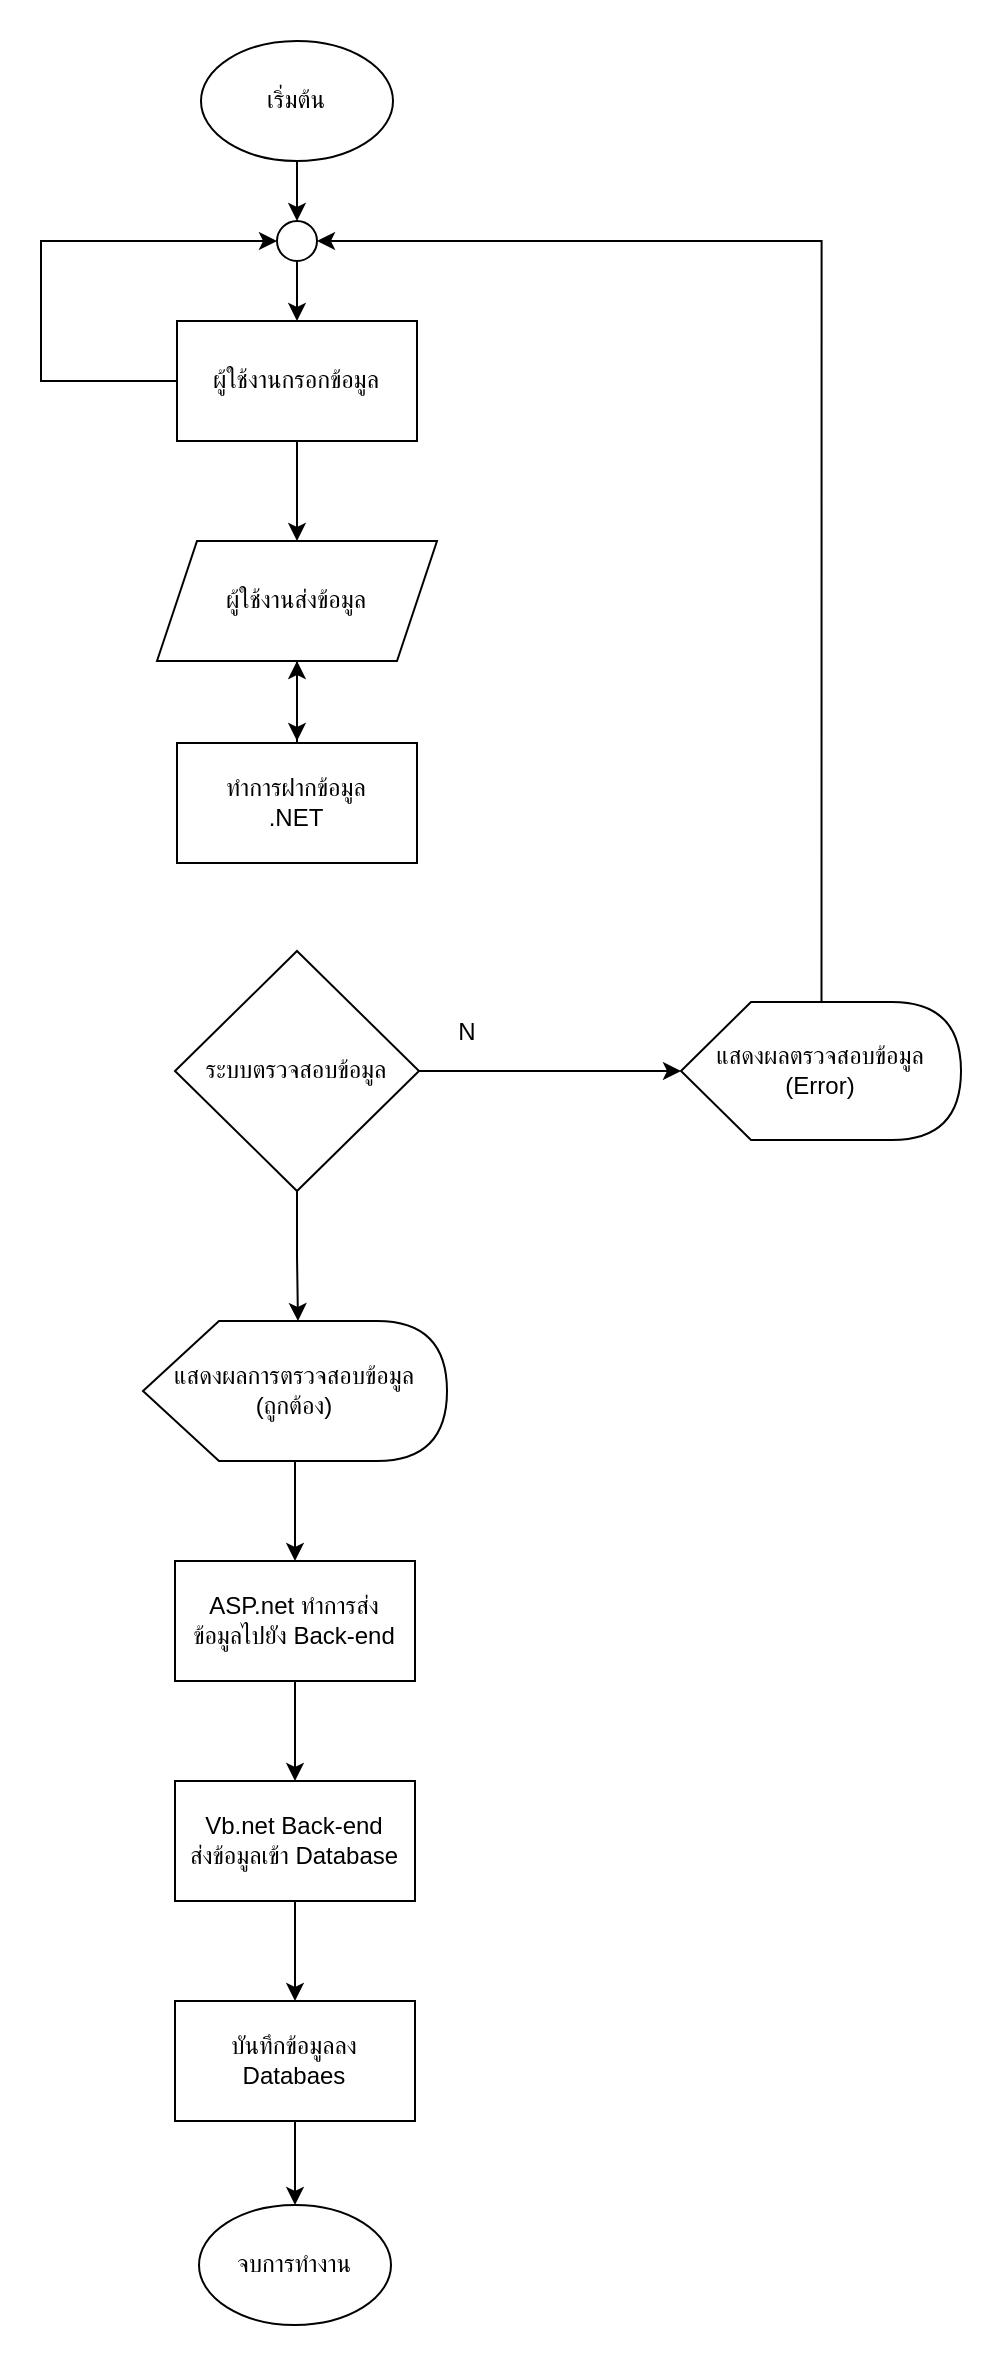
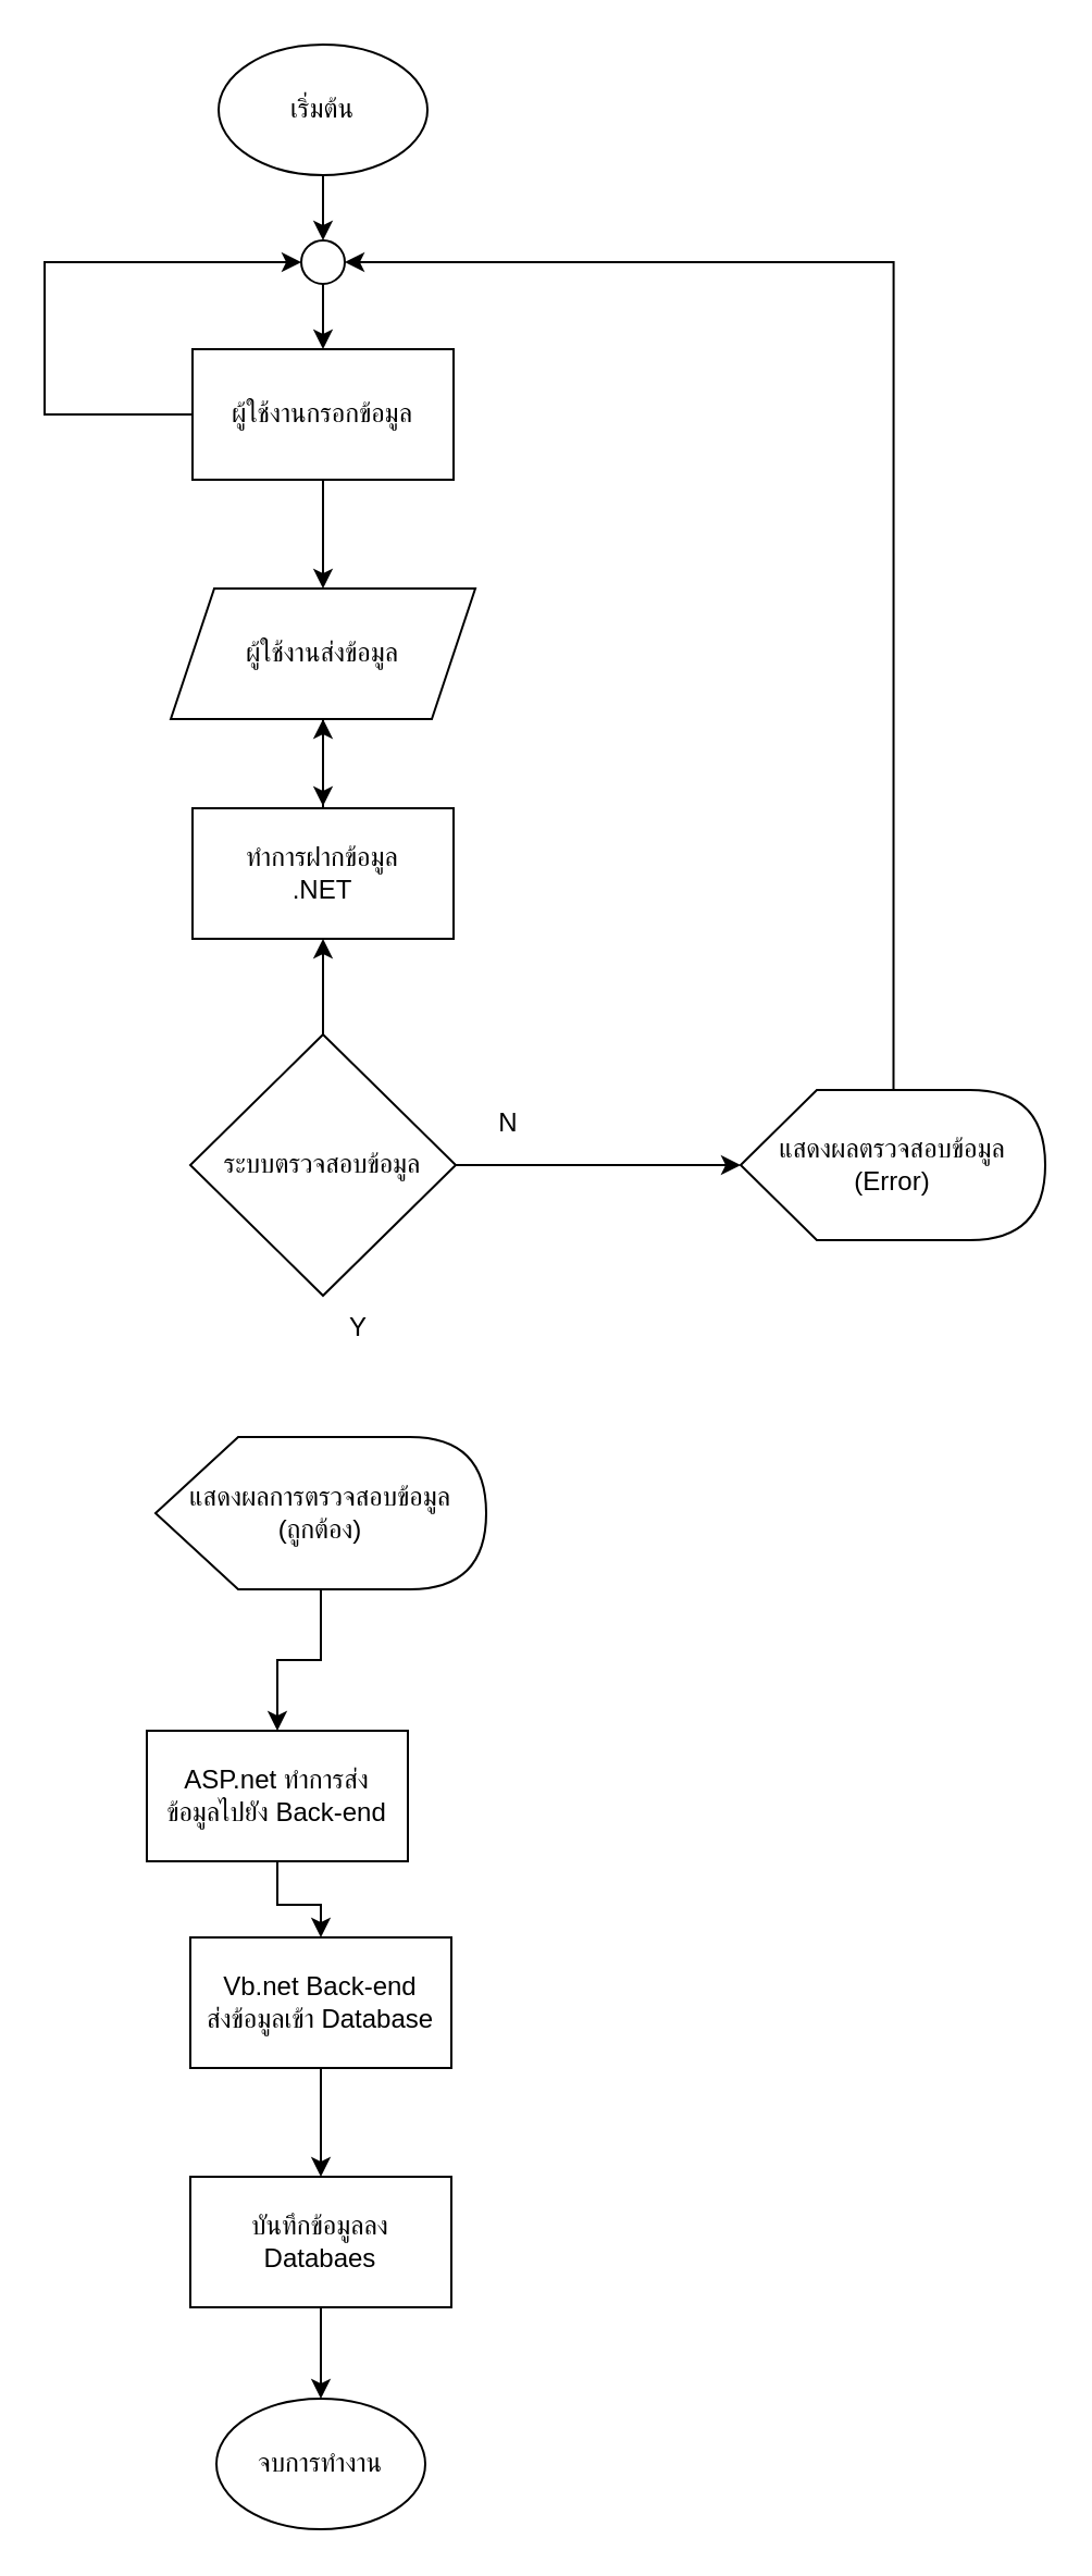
  <mxCell id="0" />
  <mxCell id="1" parent="0" />
  <mxCell id="2" style="edgeStyle=orthogonalEdgeStyle;rounded=0;orthogonalLoop=1;jettySize=auto;html=1;entryX=0.5;entryY=0;entryDx=0;entryDy=0;" edge="1" parent="1" source="3" target="5"><mxGeometry relative="1" as="geometry" /></mxCell>
  <mxCell id="3" value="เริ่มต้น" style="ellipse;whiteSpace=wrap;html=1;" vertex="1" parent="1"><mxGeometry x="100" y="20" width="96" height="60" as="geometry" /></mxCell>
  <mxCell id="4" style="edgeStyle=orthogonalEdgeStyle;rounded=0;orthogonalLoop=1;jettySize=auto;html=1;entryX=0.5;entryY=0;entryDx=0;entryDy=0;" edge="1" parent="1" source="5" target="8"><mxGeometry relative="1" as="geometry" /></mxCell>
  <mxCell id="5" value="" style="ellipse;whiteSpace=wrap;html=1;aspect=fixed;" vertex="1" parent="1"><mxGeometry x="138" y="110" width="20" height="20" as="geometry" /></mxCell>
  <mxCell id="6" style="edgeStyle=orthogonalEdgeStyle;rounded=0;orthogonalLoop=1;jettySize=auto;html=1;entryX=0.5;entryY=0;entryDx=0;entryDy=0;" edge="1" parent="1" source="8" target="10"><mxGeometry relative="1" as="geometry" /></mxCell>
  <mxCell id="7" style="edgeStyle=orthogonalEdgeStyle;rounded=0;orthogonalLoop=1;jettySize=auto;html=1;entryX=0;entryY=0.5;entryDx=0;entryDy=0;" edge="1" parent="1" source="8" target="5"><mxGeometry relative="1" as="geometry"><mxPoint x="20" y="110" as="targetPoint" /><Array as="points"><mxPoint x="20" y="190" /><mxPoint x="20" y="120" /></Array></mxGeometry></mxCell>
  <mxCell id="8" value="ผู้ใช้งานกรอกข้อมูล" style="rounded=0;whiteSpace=wrap;html=1;" vertex="1" parent="1"><mxGeometry x="88" y="160" width="120" height="60" as="geometry" /></mxCell>
  <mxCell id="9" style="edgeStyle=orthogonalEdgeStyle;rounded=0;orthogonalLoop=1;jettySize=auto;html=1;" edge="1" parent="1" source="10"><mxGeometry relative="1" as="geometry"><mxPoint x="148" y="370" as="targetPoint" /></mxGeometry></mxCell>
  <mxCell id="10" value="ผู้ใช้งานส่งข้อมูล" style="shape=parallelogram;perimeter=parallelogramPerimeter;whiteSpace=wrap;html=1;fixedSize=1;" vertex="1" parent="1"><mxGeometry x="78" y="270" width="140" height="60" as="geometry" /></mxCell>
  <mxCell id="11" style="edgeStyle=orthogonalEdgeStyle;rounded=0;orthogonalLoop=1;jettySize=auto;html=1;" edge="1" parent="1" source="12" target="10"><mxGeometry relative="1" as="geometry" /></mxCell>
  <mxCell id="12" value="ทำการฝากข้อมูล&lt;br&gt;.NET" style="rounded=0;whiteSpace=wrap;html=1;" vertex="1" parent="1"><mxGeometry x="88" y="371" width="120" height="60" as="geometry" /></mxCell>
- <mxCell id="13" style="edgeStyle=orthogonalEdgeStyle;rounded=0;orthogonalLoop=1;jettySize=auto;html=1;entryX=0;entryY=0;entryDx=77.5;entryDy=0;entryPerimeter=0;" edge="1" parent="1" source="15" target="17"><mxGeometry relative="1" as="geometry" /></mxCell>
+ <mxCell id="13" style="edgeStyle=orthogonalEdgeStyle;rounded=0;orthogonalLoop=1;jettySize=auto;html=1;" edge="1" parent="1" source="15" target="12"><mxGeometry relative="1" as="geometry" /></mxCell>
  <mxCell id="14" style="edgeStyle=orthogonalEdgeStyle;rounded=0;orthogonalLoop=1;jettySize=auto;html=1;entryX=0;entryY=0.5;entryDx=0;entryDy=0;entryPerimeter=0;" edge="1" parent="1" source="15" target="26"><mxGeometry relative="1" as="geometry" /></mxCell>
  <mxCell id="15" value="ระบบตรวจสอบข้อมูล" style="rhombus;whiteSpace=wrap;html=1;" vertex="1" parent="1"><mxGeometry x="87" y="475" width="122" height="120" as="geometry" /></mxCell>
  <mxCell id="16" style="edgeStyle=orthogonalEdgeStyle;rounded=0;orthogonalLoop=1;jettySize=auto;html=1;entryX=0.5;entryY=0;entryDx=0;entryDy=0;" edge="1" parent="1" source="17" target="19"><mxGeometry relative="1" as="geometry" /></mxCell>
  <mxCell id="17" value="แสดงผลการตรวจสอบข้อมูล&lt;br&gt;(ถูกต้อง)" style="shape=display;whiteSpace=wrap;html=1;" vertex="1" parent="1"><mxGeometry x="71" y="660" width="152" height="70" as="geometry" /></mxCell>
  <mxCell id="18" style="edgeStyle=orthogonalEdgeStyle;rounded=0;orthogonalLoop=1;jettySize=auto;html=1;entryX=0.5;entryY=0;entryDx=0;entryDy=0;" edge="1" parent="1" source="19" target="21"><mxGeometry relative="1" as="geometry" /></mxCell>
- <mxCell id="19" value="ASP.net ทำการส่ง&lt;br&gt;ข้อมูลไปยัง Back-end" style="rounded=0;whiteSpace=wrap;html=1;" vertex="1" parent="1"><mxGeometry x="87" y="780" width="120" height="60" as="geometry" /></mxCell>
+ <mxCell id="19" value="ASP.net ทำการส่ง&lt;br&gt;ข้อมูลไปยัง Back-end" style="rounded=0;whiteSpace=wrap;html=1;" vertex="1" parent="1"><mxGeometry x="67" y="795" width="120" height="60" as="geometry" /></mxCell>
  <mxCell id="20" style="edgeStyle=orthogonalEdgeStyle;rounded=0;orthogonalLoop=1;jettySize=auto;html=1;entryX=0.5;entryY=0;entryDx=0;entryDy=0;" edge="1" parent="1" source="21" target="23"><mxGeometry relative="1" as="geometry" /></mxCell>
  <mxCell id="21" value="Vb.net Back-end&lt;br&gt;ส่งข้อมูลเข้า Database" style="rounded=0;whiteSpace=wrap;html=1;" vertex="1" parent="1"><mxGeometry x="87" y="890" width="120" height="60" as="geometry" /></mxCell>
  <mxCell id="22" style="edgeStyle=orthogonalEdgeStyle;rounded=0;orthogonalLoop=1;jettySize=auto;html=1;entryX=0.5;entryY=0;entryDx=0;entryDy=0;" edge="1" parent="1" source="23" target="24"><mxGeometry relative="1" as="geometry" /></mxCell>
  <mxCell id="23" value="บันทึกข้อมูลลง&lt;br&gt;Databaes" style="rounded=0;whiteSpace=wrap;html=1;" vertex="1" parent="1"><mxGeometry x="87" y="1000" width="120" height="60" as="geometry" /></mxCell>
  <mxCell id="24" value="จบการทำงาน" style="ellipse;whiteSpace=wrap;html=1;" vertex="1" parent="1"><mxGeometry x="99" y="1102" width="96" height="60" as="geometry" /></mxCell>
  <mxCell id="25" style="edgeStyle=orthogonalEdgeStyle;rounded=0;orthogonalLoop=1;jettySize=auto;html=1;entryX=1;entryY=0.5;entryDx=0;entryDy=0;exitX=0;exitY=0;exitDx=70.25;exitDy=0;exitPerimeter=0;" edge="1" parent="1" source="26" target="5"><mxGeometry relative="1" as="geometry"><mxPoint x="470" y="120" as="targetPoint" /><Array as="points"><mxPoint x="410" y="120" /></Array></mxGeometry></mxCell>
  <mxCell id="26" value="แสดงผลตรวจสอบข้อมูล&lt;br&gt;(Error)" style="shape=display;whiteSpace=wrap;html=1;" vertex="1" parent="1"><mxGeometry x="340" y="500.5" width="140" height="69" as="geometry" /></mxCell>
  <mxCell id="27" value="N" style="text;html=1;align=center;verticalAlign=middle;resizable=0;points=[];autosize=1;strokeColor=none;fillColor=none;" vertex="1" parent="1"><mxGeometry x="218" y="500.5" width="30" height="30" as="geometry" /></mxCell>
+ <mxCell id="28" value="Y" style="text;html=1;align=center;verticalAlign=middle;resizable=0;points=[];autosize=1;strokeColor=none;fillColor=none;" vertex="1" parent="1"><mxGeometry x="149" y="595" width="30" height="30" as="geometry" /></mxCell>
